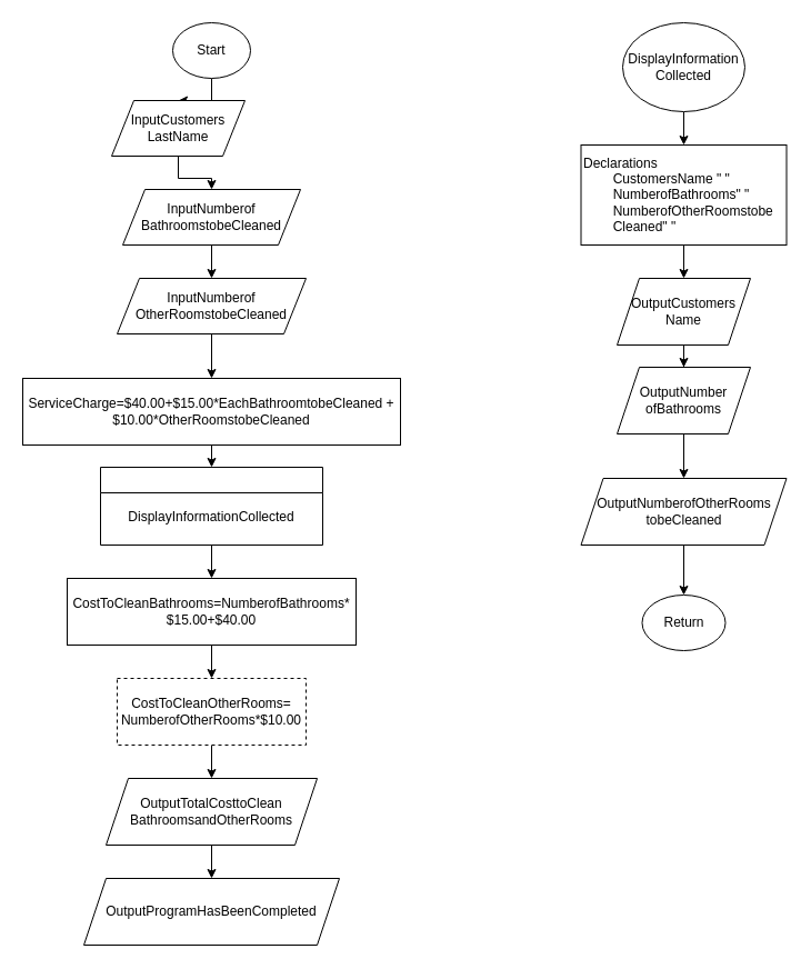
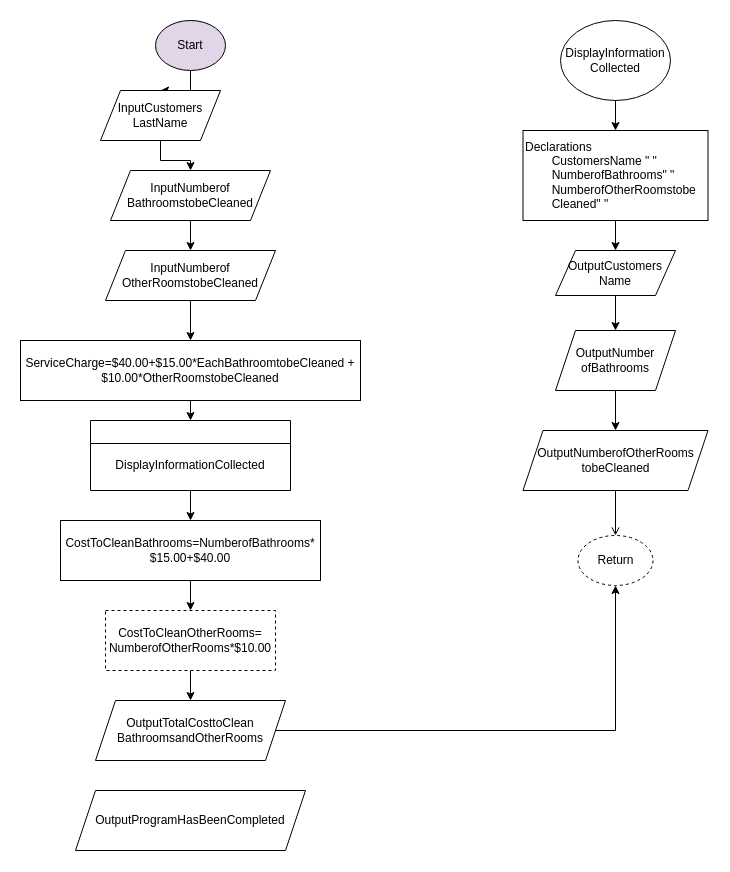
  <mxCell id="0" />
  <mxCell id="1" parent="0" />
  <mxCell id="2" value="" style="edgeStyle=orthogonalEdgeStyle;rounded=0;orthogonalLoop=1;jettySize=auto;html=1;" edge="1" parent="1" source="3" target="5"><mxGeometry relative="1" as="geometry" /></mxCell>
- <mxCell id="3" value="Start" style="ellipse;whiteSpace=wrap;html=1;" vertex="1" parent="1"><mxGeometry x="155" y="20" width="70" height="50" as="geometry" /></mxCell>
+ <mxCell id="3" value="Start" style="ellipse;whiteSpace=wrap;html=1;fillColor=#e1d5e7;" vertex="1" parent="1"><mxGeometry x="155" y="20" width="70" height="50" as="geometry" /></mxCell>
  <mxCell id="4" value="" style="edgeStyle=orthogonalEdgeStyle;rounded=0;orthogonalLoop=1;jettySize=auto;html=1;" edge="1" parent="1" source="5" target="7"><mxGeometry relative="1" as="geometry" /></mxCell>
  <mxCell id="5" value="InputCustomers&lt;div&gt;LastName&lt;/div&gt;" style="shape=parallelogram;perimeter=parallelogramPerimeter;whiteSpace=wrap;html=1;fixedSize=1;" vertex="1" parent="1"><mxGeometry x="100" y="90" width="120" height="50" as="geometry" /></mxCell>
  <mxCell id="6" value="" style="edgeStyle=orthogonalEdgeStyle;rounded=0;orthogonalLoop=1;jettySize=auto;html=1;" edge="1" parent="1" source="7" target="9"><mxGeometry relative="1" as="geometry" /></mxCell>
  <mxCell id="7" value="InputNumberof&lt;div&gt;BathroomstobeCleaned&lt;/div&gt;" style="shape=parallelogram;perimeter=parallelogramPerimeter;whiteSpace=wrap;html=1;fixedSize=1;" vertex="1" parent="1"><mxGeometry x="110" y="170" width="160" height="50" as="geometry" /></mxCell>
  <mxCell id="8" value="" style="edgeStyle=orthogonalEdgeStyle;rounded=0;orthogonalLoop=1;jettySize=auto;html=1;" edge="1" parent="1" source="9" target="10"><mxGeometry relative="1" as="geometry" /></mxCell>
  <mxCell id="9" value="InputNumberof&lt;div&gt;OtherRoomstobeCleaned&lt;/div&gt;" style="shape=parallelogram;perimeter=parallelogramPerimeter;whiteSpace=wrap;html=1;fixedSize=1;" vertex="1" parent="1"><mxGeometry x="105" y="250" width="170" height="50" as="geometry" /></mxCell>
  <mxCell id="10" value="ServiceCharge=$40.00+$15.00*EachBathroomtobeCleaned + $10.00*OtherRoomstobeCleaned" style="whiteSpace=wrap;html=1;" vertex="1" parent="1"><mxGeometry x="20" y="340" width="340" height="60" as="geometry" /></mxCell>
  <mxCell id="11" value="" style="edgeStyle=orthogonalEdgeStyle;rounded=0;orthogonalLoop=1;jettySize=auto;html=1;" edge="1" parent="1" source="12" target="16"><mxGeometry relative="1" as="geometry" /></mxCell>
  <mxCell id="12" value="" style="swimlane;whiteSpace=wrap;html=1;" vertex="1" parent="1"><mxGeometry x="90" y="420" width="200" height="70" as="geometry" /></mxCell>
  <mxCell id="13" value="DisplayInformationCollected" style="text;html=1;align=center;verticalAlign=middle;whiteSpace=wrap;rounded=0;" vertex="1" parent="12"><mxGeometry y="20" width="200" height="50" as="geometry" /></mxCell>
  <mxCell id="14" value="" style="endArrow=classic;html=1;rounded=0;exitX=0.5;exitY=1;exitDx=0;exitDy=0;entryX=0.5;entryY=0;entryDx=0;entryDy=0;" edge="1" parent="1" source="10" target="12"><mxGeometry width="50" height="50" relative="1" as="geometry"><mxPoint x="320" y="320" as="sourcePoint" /><mxPoint x="370" y="270" as="targetPoint" /></mxGeometry></mxCell>
  <mxCell id="15" value="" style="edgeStyle=orthogonalEdgeStyle;rounded=0;orthogonalLoop=1;jettySize=auto;html=1;" edge="1" parent="1" source="16" target="18"><mxGeometry relative="1" as="geometry" /></mxCell>
  <mxCell id="16" value="&lt;span style=&quot;font-weight: normal;&quot;&gt;CostToCleanBathrooms=NumberofBathrooms*&lt;/span&gt;&lt;div&gt;&lt;span style=&quot;font-weight: normal;&quot;&gt;$15.00+$40.00&lt;/span&gt;&lt;/div&gt;" style="whiteSpace=wrap;html=1;fontStyle=1;startSize=23;" vertex="1" parent="1"><mxGeometry x="60" y="520" width="260" height="60" as="geometry" /></mxCell>
  <mxCell id="17" value="" style="edgeStyle=orthogonalEdgeStyle;rounded=0;orthogonalLoop=1;jettySize=auto;html=1;" edge="1" parent="1" source="18" target="20"><mxGeometry relative="1" as="geometry" /></mxCell>
  <mxCell id="18" value="&lt;span style=&quot;font-weight: normal;&quot;&gt;CostToCleanOtherRooms=&lt;/span&gt;&lt;div&gt;&lt;span style=&quot;font-weight: normal;&quot;&gt;NumberofOtherRooms*$10.00&lt;/span&gt;&lt;/div&gt;" style="whiteSpace=wrap;html=1;fontStyle=1;startSize=23;dashed=1;" vertex="1" parent="1"><mxGeometry x="105" y="610" width="170" height="60" as="geometry" /></mxCell>
- <mxCell id="19" value="" style="edgeStyle=orthogonalEdgeStyle;rounded=0;orthogonalLoop=1;jettySize=auto;html=1;" edge="1" parent="1" source="20" target="21"><mxGeometry relative="1" as="geometry" /></mxCell>
+ <mxCell id="19" value="" style="edgeStyle=orthogonalEdgeStyle;rounded=0;orthogonalLoop=1;jettySize=auto;html=1;" edge="1" parent="1" source="20" target="32"><mxGeometry relative="1" as="geometry" /></mxCell>
  <mxCell id="20" value="&lt;span style=&quot;font-weight: normal;&quot;&gt;OutputTotalCosttoClean&lt;/span&gt;&lt;div&gt;&lt;span style=&quot;font-weight: normal;&quot;&gt;BathroomsandOtherRooms&lt;/span&gt;&lt;/div&gt;" style="shape=parallelogram;perimeter=parallelogramPerimeter;whiteSpace=wrap;html=1;fixedSize=1;fontStyle=1;startSize=23;" vertex="1" parent="1"><mxGeometry x="95" y="700" width="190" height="60" as="geometry" /></mxCell>
  <mxCell id="21" value="&lt;span style=&quot;font-weight: normal;&quot;&gt;OutputProgramHasBeenCompleted&lt;/span&gt;" style="shape=parallelogram;perimeter=parallelogramPerimeter;whiteSpace=wrap;html=1;fixedSize=1;fontStyle=1;startSize=23;" vertex="1" parent="1"><mxGeometry x="75" y="790" width="230" height="60" as="geometry" /></mxCell>
  <mxCell id="22" value="" style="edgeStyle=orthogonalEdgeStyle;rounded=0;orthogonalLoop=1;jettySize=auto;html=1;" edge="1" parent="1" source="23" target="25"><mxGeometry relative="1" as="geometry" /></mxCell>
  <mxCell id="23" value="DisplayInformation&lt;div&gt;Collected&lt;/div&gt;" style="ellipse;whiteSpace=wrap;html=1;" vertex="1" parent="1"><mxGeometry x="560" y="20" width="110" height="80" as="geometry" /></mxCell>
  <mxCell id="24" value="" style="edgeStyle=orthogonalEdgeStyle;rounded=0;orthogonalLoop=1;jettySize=auto;html=1;" edge="1" parent="1" source="25" target="27"><mxGeometry relative="1" as="geometry" /></mxCell>
  <mxCell id="25" value="Declarations&lt;div&gt;&lt;span style=&quot;white-space: pre;&quot;&gt;&#09;&lt;/span&gt;CustomersName &quot; &quot;&lt;br&gt;&lt;/div&gt;&lt;div&gt;&lt;span style=&quot;white-space: pre;&quot;&gt;&#09;&lt;/span&gt;NumberofBathrooms&quot; &quot;&lt;br&gt;&lt;/div&gt;&lt;div&gt;&lt;span style=&quot;white-space: pre;&quot;&gt;&#09;&lt;/span&gt;NumberofOtherRoomstobe&lt;br&gt;&lt;/div&gt;&lt;div&gt;&lt;span style=&quot;white-space: pre;&quot;&gt;&#09;&lt;/span&gt;Cleaned&quot; &quot;&lt;br&gt;&lt;/div&gt;" style="whiteSpace=wrap;html=1;align=left;" vertex="1" parent="1"><mxGeometry x="522.5" y="130" width="185" height="90" as="geometry" /></mxCell>
  <mxCell id="26" value="" style="edgeStyle=orthogonalEdgeStyle;rounded=0;orthogonalLoop=1;jettySize=auto;html=1;" edge="1" parent="1" source="27" target="29"><mxGeometry relative="1" as="geometry" /></mxCell>
- <mxCell id="27" value="OutputCustomers&lt;div&gt;Name&lt;/div&gt;" style="shape=parallelogram;perimeter=parallelogramPerimeter;whiteSpace=wrap;html=1;fixedSize=1;align=center;" vertex="1" parent="1"><mxGeometry x="555" y="250" width="120" height="60" as="geometry" /></mxCell>
+ <mxCell id="27" value="OutputCustomers&lt;div&gt;Name&lt;/div&gt;" style="shape=parallelogram;perimeter=parallelogramPerimeter;whiteSpace=wrap;html=1;fixedSize=1;align=center;" vertex="1" parent="1"><mxGeometry x="555" y="250" width="120" height="45" as="geometry" /></mxCell>
  <mxCell id="28" value="" style="edgeStyle=orthogonalEdgeStyle;rounded=0;orthogonalLoop=1;jettySize=auto;html=1;" edge="1" parent="1" source="29" target="31"><mxGeometry relative="1" as="geometry" /></mxCell>
  <mxCell id="29" value="OutputNumber&lt;div&gt;ofBathrooms&lt;/div&gt;" style="shape=parallelogram;perimeter=parallelogramPerimeter;whiteSpace=wrap;html=1;fixedSize=1;" vertex="1" parent="1"><mxGeometry x="555" y="330" width="120" height="60" as="geometry" /></mxCell>
- <mxCell id="30" value="" style="edgeStyle=orthogonalEdgeStyle;rounded=0;orthogonalLoop=1;jettySize=auto;html=1;" edge="1" parent="1" source="31" target="32"><mxGeometry relative="1" as="geometry" /></mxCell>
+ <mxCell id="30" value="" style="edgeStyle=orthogonalEdgeStyle;rounded=0;orthogonalLoop=1;jettySize=auto;html=1;endArrow=open;" edge="1" parent="1" source="31" target="32"><mxGeometry relative="1" as="geometry" /></mxCell>
  <mxCell id="31" value="OutputNumberofOtherRooms&lt;div&gt;tobeCleaned&lt;/div&gt;" style="shape=parallelogram;perimeter=parallelogramPerimeter;whiteSpace=wrap;html=1;fixedSize=1;" vertex="1" parent="1"><mxGeometry x="522.5" y="430" width="185" height="60" as="geometry" /></mxCell>
- <mxCell id="32" value="Return" style="ellipse;whiteSpace=wrap;html=1;" vertex="1" parent="1"><mxGeometry x="577.5" y="535" width="75" height="50" as="geometry" /></mxCell>
+ <mxCell id="32" value="Return" style="ellipse;whiteSpace=wrap;html=1;dashed=1;" vertex="1" parent="1"><mxGeometry x="577.5" y="535" width="75" height="50" as="geometry" /></mxCell>
